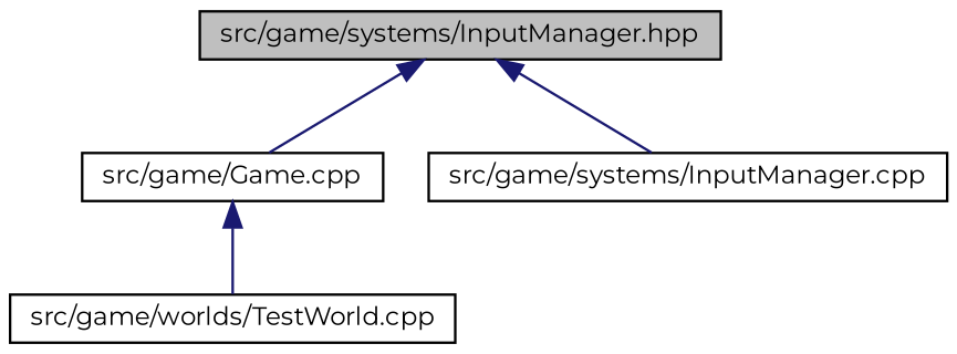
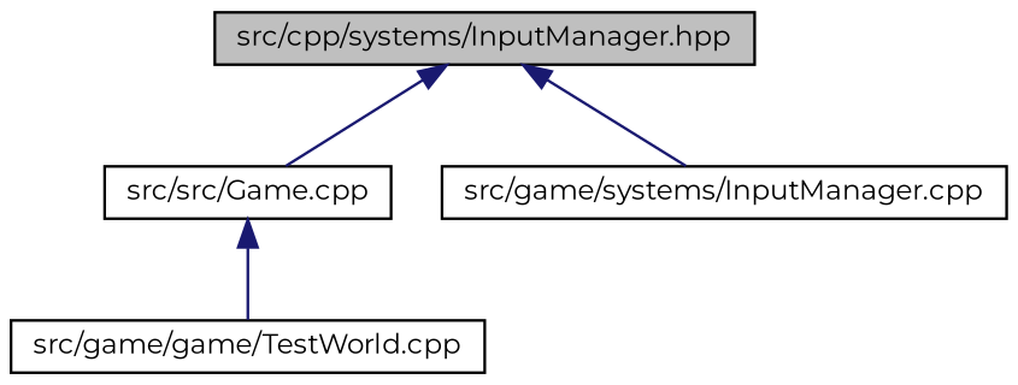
  digraph {
    fontname=Montserrat
    node [color=black fillcolor=white fontname=Montserrat fontsize=10 shape=record style=filled]
    edge [color=midnightblue dir=back fontname=Montserrat fontsize=10 labelfontname=Helvetica labelfontsize=10 style=solid]
-   n1 [fillcolor=grey75 fontcolor=black height=0.2 label="src/game/systems/InputManager.hpp" width=0.4]
-   n2 [height=0.2 label="src/game/Game.cpp" width=0.4]
+   n1 [fillcolor=grey75 fontcolor=black height=0.2 label="src/cpp/systems/InputManager.hpp" width=0.4]
+   n2 [height=0.2 label="src/src/Game.cpp" width=0.4]
    n3 [height=0.2 label="src/game/systems/InputManager.cpp" width=0.4]
-   n4 [height=0.2 label="src/game/worlds/TestWorld.cpp" width=0.4]
+   n4 [height=0.2 label="src/game/game/TestWorld.cpp" width=0.4]
    n1 -> n2
    n1 -> n3
    n2 -> n4
  }
